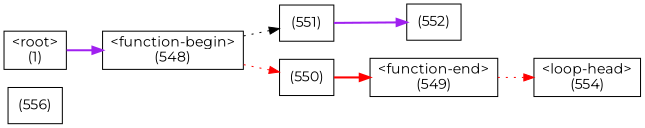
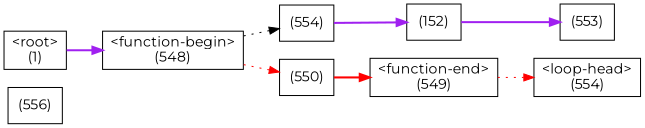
  digraph {
    fontname=Montserrat
    rankdir=LR
    node [fontname=Montserrat shape=box]
    edge [color=purple fontname=Montserrat style=bold]
    n1 [label="(556)"]
    n2 [label="<loop-head>\n(554)"]
-   n4 [label="(552)"]
-   n5 [label="(551)"]
+   n3 [label="(553)"]
+   n4 [label="(152)"]
+   n5 [label="(554)"]
    n6 [label="<function-begin>\n(548)"]
    n7 [label="(550)"]
    n8 [label="<function-end>\n(549)"]
    n9 [label="<root>\n(1)"]
+   n4 -> n3
    n5 -> n4
    n6 -> n5 [color=black style=dotted]
    n6 -> n7 [color=red style=dotted]
    n7 -> n8 [color=red]
    n8 -> n2 [color=red style=dotted]
    n9 -> n6
  }
